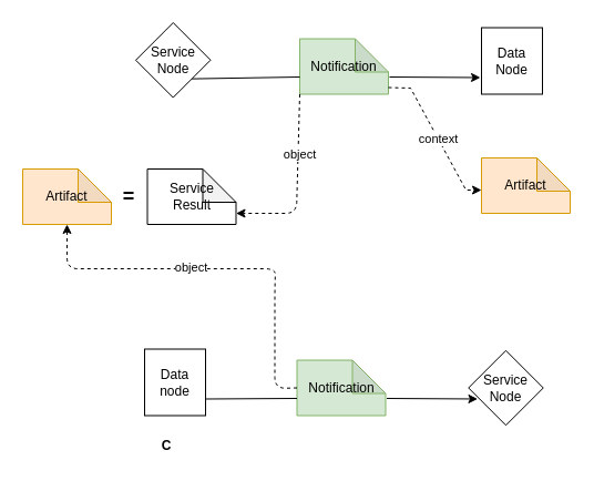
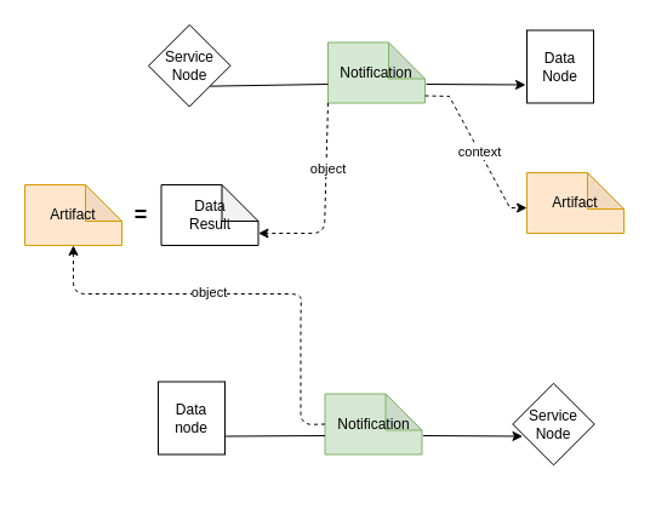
  <mxCell id="0" />
  <mxCell id="1" parent="0" />
  <mxCell id="2" value="Data&lt;br&gt;Node" style="rounded=0;whiteSpace=wrap;html=1;rotation=0;" vertex="1" parent="1"><mxGeometry x="434" y="24.5" width="55" height="60" as="geometry" /></mxCell>
  <mxCell id="3" value="Notification" style="shape=note;whiteSpace=wrap;html=1;backgroundOutline=1;darkOpacity=0.05;strokeColor=#82b366;fillColor=#d5e8d4;" vertex="1" parent="1"><mxGeometry x="270" y="34.5" width="80" height="50" as="geometry" /></mxCell>
  <mxCell id="4" value="" style="endArrow=none;html=1;exitX=1;exitY=1;exitDx=0;exitDy=0;" edge="1" parent="1" source="10"><mxGeometry width="50" height="50" relative="1" as="geometry"><mxPoint x="187.5" y="69.5" as="sourcePoint" /><mxPoint x="270" y="69" as="targetPoint" /></mxGeometry></mxCell>
  <mxCell id="5" value="" style="endArrow=classic;html=1;entryX=0;entryY=0.75;entryDx=0;entryDy=0;" edge="1" parent="1"><mxGeometry width="50" height="50" relative="1" as="geometry"><mxPoint x="351" y="69" as="sourcePoint" /><mxPoint x="433" y="69.5" as="targetPoint" /></mxGeometry></mxCell>
- <mxCell id="6" value="Service&lt;br&gt;Result" style="shape=note;whiteSpace=wrap;html=1;backgroundOutline=1;darkOpacity=0.05;" vertex="1" parent="1"><mxGeometry x="132.5" y="152" width="80" height="50" as="geometry" /></mxCell>
+ <mxCell id="6" value="Data&lt;br&gt;Result" style="shape=note;whiteSpace=wrap;html=1;backgroundOutline=1;darkOpacity=0.05;" vertex="1" parent="1"><mxGeometry x="132.5" y="152" width="80" height="50" as="geometry" /></mxCell>
  <mxCell id="7" value="Artifact" style="shape=note;whiteSpace=wrap;html=1;backgroundOutline=1;darkOpacity=0.05;strokeColor=#d79b00;fillColor=#ffe6cc;" vertex="1" parent="1"><mxGeometry x="434" y="142" width="80" height="50" as="geometry" /></mxCell>
  <mxCell id="8" value="" style="endArrow=classic;html=1;rounded=0;entryX=0;entryY=0.5;entryDx=0;entryDy=0;entryPerimeter=0;exitX=0;exitY=0;exitDx=80;exitDy=40;exitPerimeter=0;dashed=1;" edge="1" parent="1"><mxGeometry width="50" height="50" relative="1" as="geometry"><mxPoint x="350" y="78.5" as="sourcePoint" /><mxPoint x="434" y="171" as="targetPoint" /><Array as="points"><mxPoint x="370" y="79" /><mxPoint x="420" y="171" /></Array></mxGeometry></mxCell>
  <mxCell id="9" value="context" style="edgeLabel;html=1;align=center;verticalAlign=middle;resizable=0;points=[];" connectable="0" vertex="1" parent="8"><mxGeometry x="0.043" relative="1" as="geometry"><mxPoint as="offset" /></mxGeometry></mxCell>
  <mxCell id="10" value="Service&lt;br&gt;Node" style="rhombus;whiteSpace=wrap;html=1;" vertex="1" parent="1"><mxGeometry x="122" y="20" width="67.5" height="67.5" as="geometry" /></mxCell>
  <mxCell id="11" value="Data node" style="rounded=0;whiteSpace=wrap;html=1;rotation=0;" vertex="1" parent="1"><mxGeometry x="130" y="314.5" width="55" height="60" as="geometry" /></mxCell>
  <mxCell id="12" value="Notification" style="shape=note;whiteSpace=wrap;html=1;backgroundOutline=1;darkOpacity=0.05;strokeColor=#82b366;fillColor=#d5e8d4;" vertex="1" parent="1"><mxGeometry x="267.5" y="324.5" width="80" height="50" as="geometry" /></mxCell>
  <mxCell id="13" value="Artifact" style="shape=note;whiteSpace=wrap;html=1;backgroundOutline=1;darkOpacity=0.05;strokeColor=#d79b00;fillColor=#ffe6cc;" vertex="1" parent="1"><mxGeometry x="20" y="152" width="80" height="50" as="geometry" /></mxCell>
  <mxCell id="14" value="" style="endArrow=classic;html=1;exitX=0;exitY=0.5;exitDx=0;exitDy=0;exitPerimeter=0;dashed=1;entryX=0.5;entryY=1;entryDx=0;entryDy=0;entryPerimeter=0;" edge="1" parent="1" source="12" target="13"><mxGeometry width="50" height="50" relative="1" as="geometry"><mxPoint x="407.5" y="302" as="sourcePoint" /><mxPoint x="130" y="252" as="targetPoint" /><Array as="points"><mxPoint x="247.5" y="350" /><mxPoint x="247.5" y="262" /><mxPoint x="248" y="242" /><mxPoint x="60" y="242" /></Array></mxGeometry></mxCell>
  <mxCell id="15" value="object" style="edgeLabel;html=1;align=center;verticalAlign=middle;resizable=0;points=[];" connectable="0" vertex="1" parent="14"><mxGeometry x="0.15" y="-2" relative="1" as="geometry"><mxPoint as="offset" /></mxGeometry></mxCell>
  <mxCell id="16" value="" style="endArrow=none;html=1;exitX=1;exitY=0.75;exitDx=0;exitDy=0;" edge="1" parent="1" source="11"><mxGeometry width="50" height="50" relative="1" as="geometry"><mxPoint x="407.5" y="302" as="sourcePoint" /><mxPoint x="267.5" y="359" as="targetPoint" /></mxGeometry></mxCell>
  <mxCell id="17" value="" style="endArrow=classic;html=1;entryX=0;entryY=0.75;entryDx=0;entryDy=0;" edge="1" parent="1"><mxGeometry width="50" height="50" relative="1" as="geometry"><mxPoint x="348.5" y="359" as="sourcePoint" /><mxPoint x="430.5" y="359.5" as="targetPoint" /></mxGeometry></mxCell>
- <mxCell id="18" value="&lt;b&gt;C&lt;/b&gt;" style="text;html=1;strokeColor=none;fillColor=none;align=center;verticalAlign=middle;whiteSpace=wrap;rounded=0;" vertex="1" parent="1"><mxGeometry x="130" y="392" width="40" height="20" as="geometry" /></mxCell>
  <mxCell id="19" value="Service&lt;br&gt;Node" style="rhombus;whiteSpace=wrap;html=1;" vertex="1" parent="1"><mxGeometry x="422.25" y="315.75" width="67.5" height="67.5" as="geometry" /></mxCell>
  <mxCell id="20" value="" style="endArrow=classic;html=1;rounded=1;dashed=1;entryX=0;entryY=0;entryDx=80;entryDy=40;entryPerimeter=0;exitX=0;exitY=1;exitDx=0;exitDy=0;exitPerimeter=0;" edge="1" parent="1" source="3" target="6"><mxGeometry width="50" height="50" relative="1" as="geometry"><mxPoint x="267" y="82" as="sourcePoint" /><mxPoint x="510" y="212" as="targetPoint" /><Array as="points"><mxPoint x="267" y="192" /></Array></mxGeometry></mxCell>
  <mxCell id="21" value="object" style="edgeLabel;html=1;align=center;verticalAlign=middle;resizable=0;points=[];" connectable="0" vertex="1" parent="20"><mxGeometry x="-0.331" y="1" relative="1" as="geometry"><mxPoint as="offset" /></mxGeometry></mxCell>
  <mxCell id="22" value="&lt;b&gt;&lt;font style=&quot;font-size: 18px&quot;&gt;=&lt;/font&gt;&lt;/b&gt;" style="text;html=1;strokeColor=none;fillColor=none;align=center;verticalAlign=middle;whiteSpace=wrap;rounded=0;" vertex="1" parent="1"><mxGeometry x="86" y="162" width="60" height="30" as="geometry" /></mxCell>
